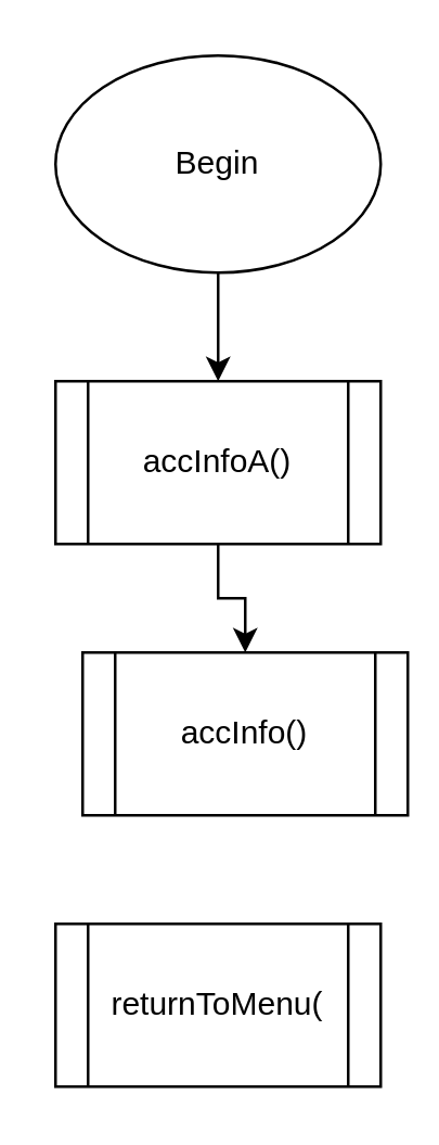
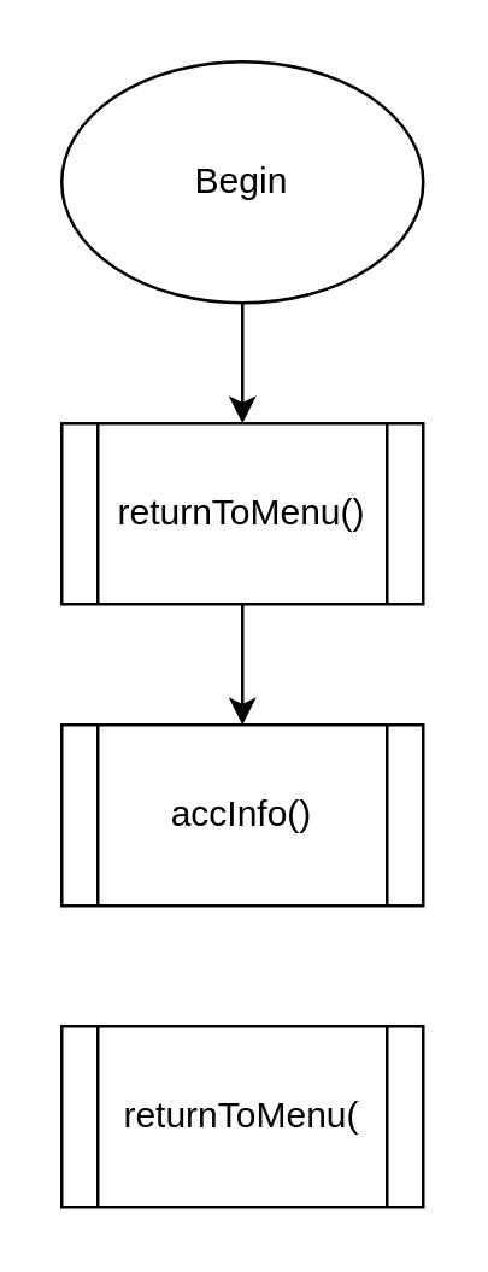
  <mxCell id="0" />
  <mxCell id="1" parent="0" />
  <mxCell id="2" value="" style="edgeStyle=orthogonalEdgeStyle;rounded=0;orthogonalLoop=1;jettySize=auto;html=1;" edge="1" parent="1" source="3" target="5"><mxGeometry relative="1" as="geometry" /></mxCell>
  <mxCell id="3" value="Begin" style="ellipse;whiteSpace=wrap;html=1;" vertex="1" parent="1"><mxGeometry x="20" y="20" width="120" height="80" as="geometry" /></mxCell>
  <mxCell id="4" value="" style="edgeStyle=orthogonalEdgeStyle;rounded=0;orthogonalLoop=1;jettySize=auto;html=1;" edge="1" parent="1" source="5" target="6"><mxGeometry relative="1" as="geometry" /></mxCell>
- <mxCell id="5" value="accInfoA()" style="shape=process;whiteSpace=wrap;html=1;backgroundOutline=1;" vertex="1" parent="1"><mxGeometry x="20" y="140" width="120" height="60" as="geometry" /></mxCell>
- <mxCell id="6" value="accInfo()" style="shape=process;whiteSpace=wrap;html=1;backgroundOutline=1;" vertex="1" parent="1"><mxGeometry x="30" y="240" width="120" height="60" as="geometry" /></mxCell>
+ <mxCell id="5" value="returnToMenu()" style="shape=process;whiteSpace=wrap;html=1;backgroundOutline=1;" vertex="1" parent="1"><mxGeometry x="20" y="140" width="120" height="60" as="geometry" /></mxCell>
+ <mxCell id="6" value="accInfo()" style="shape=process;whiteSpace=wrap;html=1;backgroundOutline=1;" vertex="1" parent="1"><mxGeometry x="20" y="240" width="120" height="60" as="geometry" /></mxCell>
  <mxCell id="7" value="returnToMenu(" style="shape=process;whiteSpace=wrap;html=1;backgroundOutline=1;" vertex="1" parent="1"><mxGeometry x="20" y="340" width="120" height="60" as="geometry" /></mxCell>
